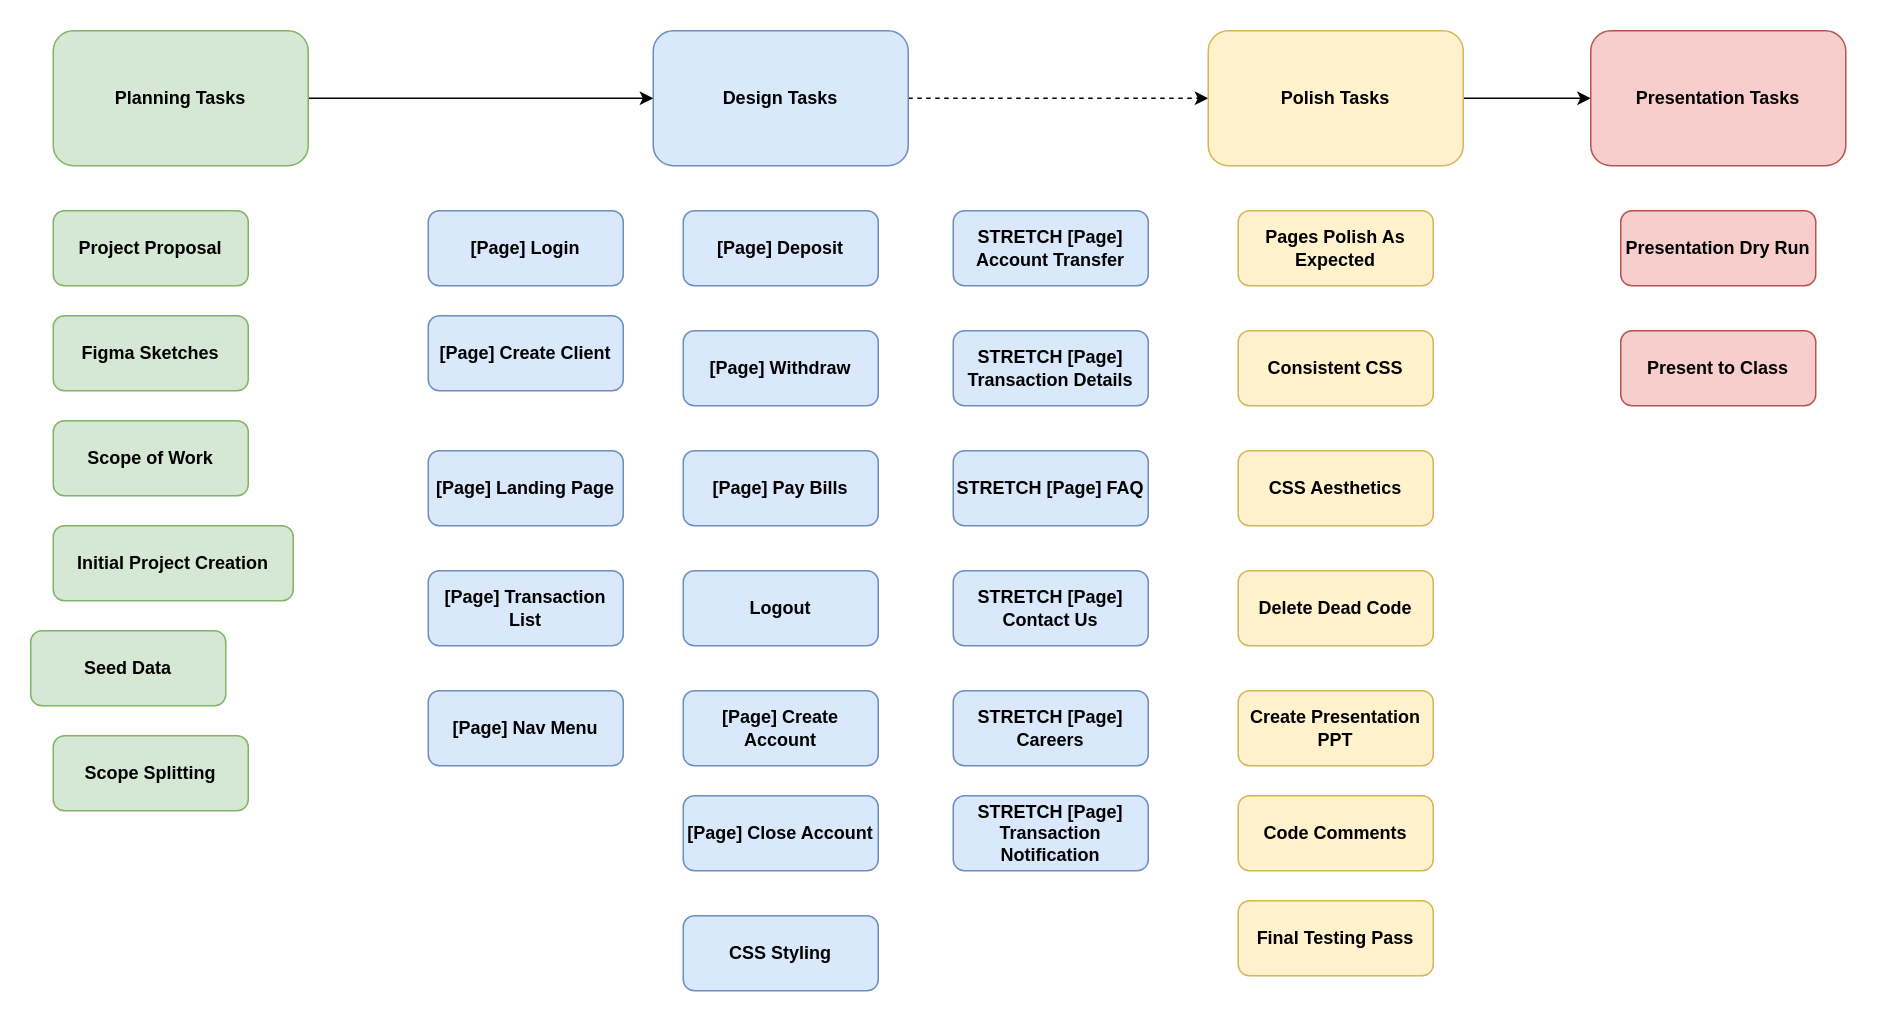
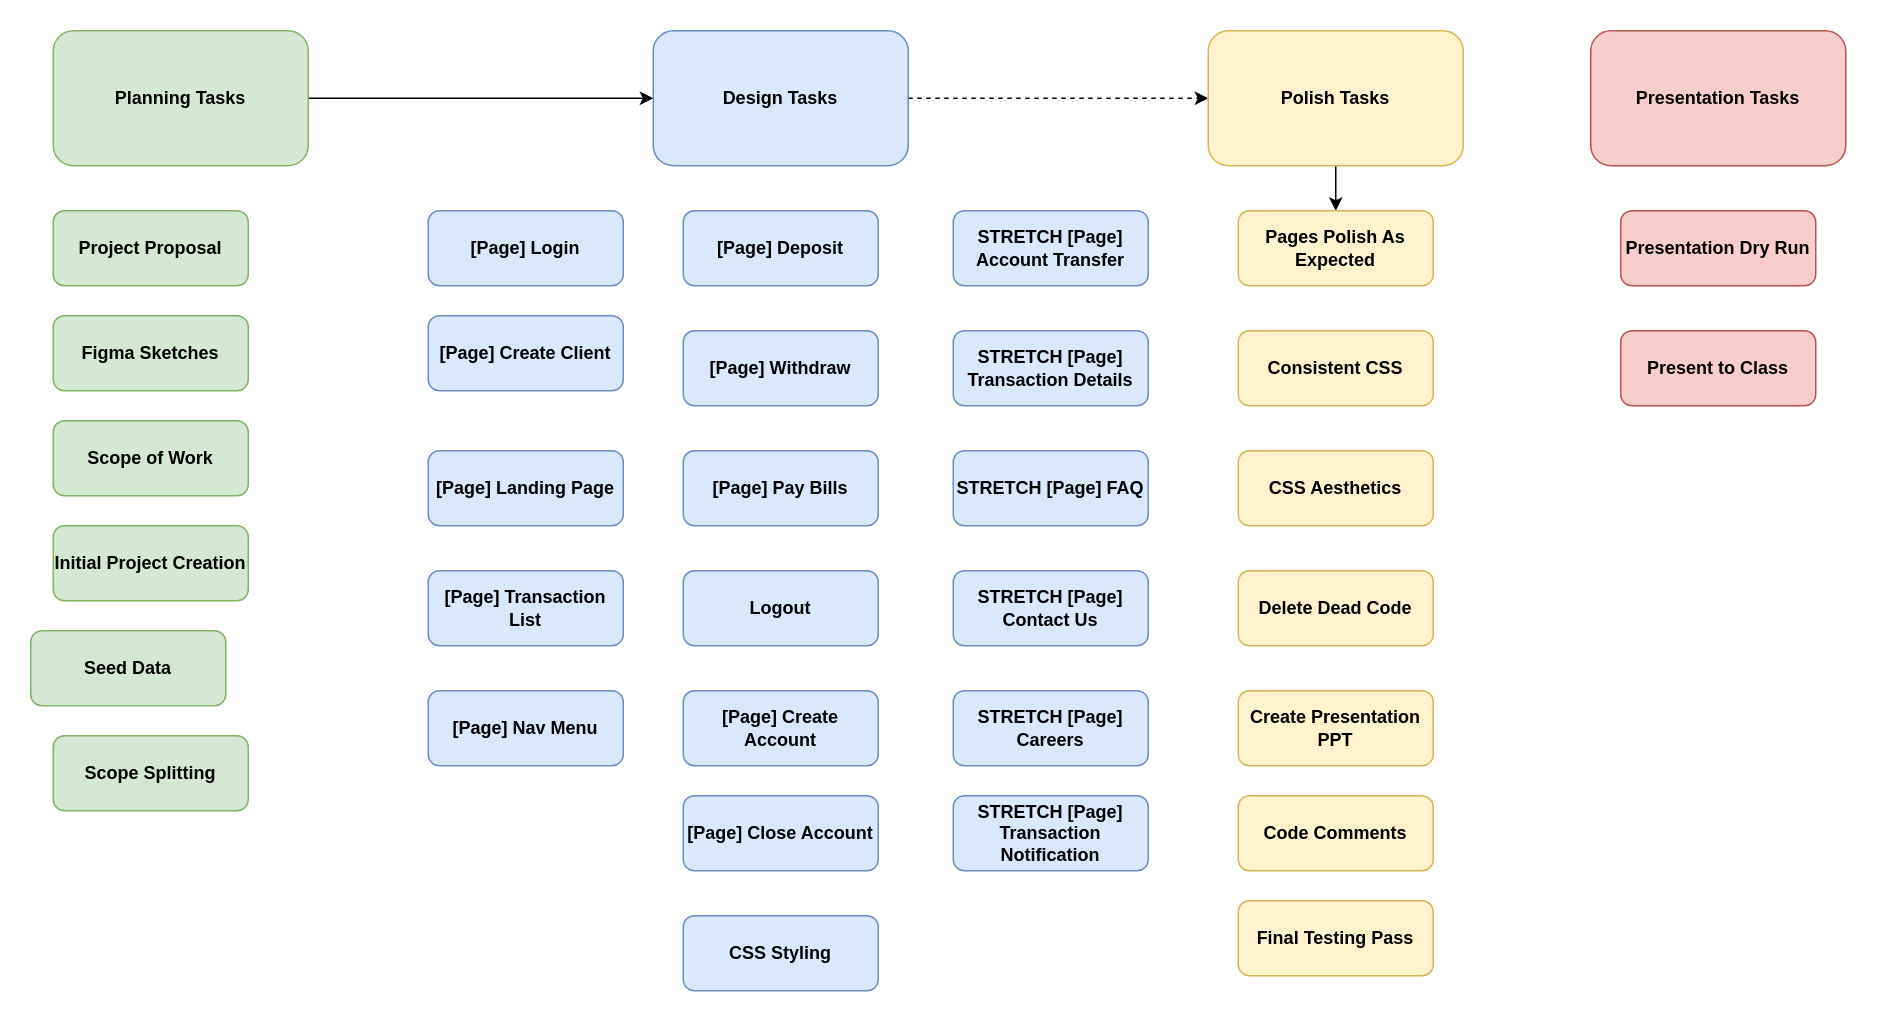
  <mxCell id="0" />
  <mxCell id="1" parent="0" />
  <mxCell id="2" style="edgeStyle=orthogonalEdgeStyle;rounded=0;orthogonalLoop=1;jettySize=auto;html=1;entryX=0;entryY=0.5;entryDx=0;entryDy=0;dashed=1;" edge="1" parent="1" source="3" target="7"><mxGeometry relative="1" as="geometry" /></mxCell>
  <mxCell id="3" value="&lt;b&gt;Design Tasks&lt;/b&gt;" style="rounded=1;whiteSpace=wrap;html=1;fontSize=12;glass=0;strokeWidth=1;shadow=0;fillColor=#dae8fc;strokeColor=#6c8ebf;" vertex="1" parent="1"><mxGeometry x="435" y="20" width="170" height="90" as="geometry" /></mxCell>
  <mxCell id="4" style="edgeStyle=orthogonalEdgeStyle;rounded=0;orthogonalLoop=1;jettySize=auto;html=1;" edge="1" parent="1" source="5" target="3"><mxGeometry relative="1" as="geometry" /></mxCell>
  <mxCell id="5" value="&lt;b&gt;Planning Tasks&lt;/b&gt;" style="rounded=1;whiteSpace=wrap;html=1;fontSize=12;glass=0;strokeWidth=1;shadow=0;fillColor=#d5e8d4;strokeColor=#82b366;" vertex="1" parent="1"><mxGeometry x="35" y="20" width="170" height="90" as="geometry" /></mxCell>
- <mxCell id="6" style="edgeStyle=orthogonalEdgeStyle;rounded=0;orthogonalLoop=1;jettySize=auto;html=1;entryX=0;entryY=0.5;entryDx=0;entryDy=0;" edge="1" parent="1" source="7" target="8"><mxGeometry relative="1" as="geometry" /></mxCell>
+ <mxCell id="6" style="edgeStyle=orthogonalEdgeStyle;rounded=0;orthogonalLoop=1;jettySize=auto;html=1;" edge="1" parent="1" source="7" target="37"><mxGeometry relative="1" as="geometry" /></mxCell>
  <mxCell id="7" value="&lt;b&gt;Polish Tasks&lt;/b&gt;" style="rounded=1;whiteSpace=wrap;html=1;fontSize=12;glass=0;strokeWidth=1;shadow=0;fillColor=#fff2cc;strokeColor=#d6b656;" vertex="1" parent="1"><mxGeometry x="805" y="20" width="170" height="90" as="geometry" /></mxCell>
  <mxCell id="8" value="&lt;b&gt;Presentation Tasks&lt;/b&gt;" style="rounded=1;whiteSpace=wrap;html=1;fontSize=12;glass=0;strokeWidth=1;shadow=0;fillColor=#f8cecc;strokeColor=#b85450;" vertex="1" parent="1"><mxGeometry x="1060" y="20" width="170" height="90" as="geometry" /></mxCell>
  <mxCell id="9" value="&lt;b&gt;Project Proposal&lt;/b&gt;" style="rounded=1;whiteSpace=wrap;html=1;fontSize=12;glass=0;strokeWidth=1;shadow=0;fillColor=#d5e8d4;strokeColor=#82b366;" vertex="1" parent="1"><mxGeometry x="35" y="140" width="130" height="50" as="geometry" /></mxCell>
  <mxCell id="10" value="&lt;b&gt;Figma Sketches&lt;/b&gt;" style="rounded=1;whiteSpace=wrap;html=1;fontSize=12;glass=0;strokeWidth=1;shadow=0;fillColor=#d5e8d4;strokeColor=#82b366;" vertex="1" parent="1"><mxGeometry x="35" y="210" width="130" height="50" as="geometry" /></mxCell>
  <mxCell id="11" value="&lt;b&gt;Scope of Work&lt;/b&gt;" style="rounded=1;whiteSpace=wrap;html=1;fontSize=12;glass=0;strokeWidth=1;shadow=0;fillColor=#d5e8d4;strokeColor=#82b366;" vertex="1" parent="1"><mxGeometry x="35" y="280" width="130" height="50" as="geometry" /></mxCell>
- <mxCell id="12" value="&lt;b&gt;Initial Project Creation&lt;/b&gt;" style="rounded=1;whiteSpace=wrap;html=1;fontSize=12;glass=0;strokeWidth=1;shadow=0;fillColor=#d5e8d4;strokeColor=#82b366;" vertex="1" parent="1"><mxGeometry x="35" y="350" width="160" height="50" as="geometry" /></mxCell>
+ <mxCell id="12" value="&lt;b&gt;Initial Project Creation&lt;/b&gt;" style="rounded=1;whiteSpace=wrap;html=1;fontSize=12;glass=0;strokeWidth=1;shadow=0;fillColor=#d5e8d4;strokeColor=#82b366;" vertex="1" parent="1"><mxGeometry x="35" y="350" width="130" height="50" as="geometry" /></mxCell>
  <mxCell id="13" value="&lt;b&gt;Seed Data&lt;/b&gt;" style="rounded=1;whiteSpace=wrap;html=1;fontSize=12;glass=0;strokeWidth=1;shadow=0;fillColor=#d5e8d4;strokeColor=#82b366;" vertex="1" parent="1"><mxGeometry x="20" y="420" width="130" height="50" as="geometry" /></mxCell>
  <mxCell id="14" value="&lt;b&gt;Scope Splitting&lt;/b&gt;" style="rounded=1;whiteSpace=wrap;html=1;fontSize=12;glass=0;strokeWidth=1;shadow=0;fillColor=#d5e8d4;strokeColor=#82b366;" vertex="1" parent="1"><mxGeometry x="35" y="490" width="130" height="50" as="geometry" /></mxCell>
  <mxCell id="15" value="&lt;b&gt;[Page] Login&lt;/b&gt;" style="rounded=1;whiteSpace=wrap;html=1;fontSize=12;glass=0;strokeWidth=1;shadow=0;fillColor=#dae8fc;strokeColor=#6c8ebf;" vertex="1" parent="1"><mxGeometry x="285" y="140" width="130" height="50" as="geometry" /></mxCell>
  <mxCell id="16" value="&lt;b&gt;[Page] Create Client&lt;/b&gt;" style="rounded=1;whiteSpace=wrap;html=1;fontSize=12;glass=0;strokeWidth=1;shadow=0;fillColor=#dae8fc;strokeColor=#6c8ebf;" vertex="1" parent="1"><mxGeometry x="285" y="210" width="130" height="50" as="geometry" /></mxCell>
  <mxCell id="17" value="&lt;b&gt;[Page] Landing Page&lt;/b&gt;" style="rounded=1;whiteSpace=wrap;html=1;fontSize=12;glass=0;strokeWidth=1;shadow=0;fillColor=#dae8fc;strokeColor=#6c8ebf;" vertex="1" parent="1"><mxGeometry x="285" y="300" width="130" height="50" as="geometry" /></mxCell>
  <mxCell id="18" value="&lt;b&gt;[Page] Transaction List&lt;/b&gt;" style="rounded=1;whiteSpace=wrap;html=1;fontSize=12;glass=0;strokeWidth=1;shadow=0;fillColor=#dae8fc;strokeColor=#6c8ebf;" vertex="1" parent="1"><mxGeometry x="285" y="380" width="130" height="50" as="geometry" /></mxCell>
  <mxCell id="19" value="&lt;b&gt;[Page] Nav Menu&lt;/b&gt;" style="rounded=1;whiteSpace=wrap;html=1;fontSize=12;glass=0;strokeWidth=1;shadow=0;fillColor=#dae8fc;strokeColor=#6c8ebf;" vertex="1" parent="1"><mxGeometry x="285" y="460" width="130" height="50" as="geometry" /></mxCell>
  <mxCell id="20" value="&lt;b&gt;[Page] Deposit&lt;/b&gt;" style="rounded=1;whiteSpace=wrap;html=1;fontSize=12;glass=0;strokeWidth=1;shadow=0;fillColor=#dae8fc;strokeColor=#6c8ebf;" vertex="1" parent="1"><mxGeometry x="455" y="140" width="130" height="50" as="geometry" /></mxCell>
  <mxCell id="21" value="&lt;b&gt;[Page] Withdraw&lt;/b&gt;" style="rounded=1;whiteSpace=wrap;html=1;fontSize=12;glass=0;strokeWidth=1;shadow=0;fillColor=#dae8fc;strokeColor=#6c8ebf;" vertex="1" parent="1"><mxGeometry x="455" y="220" width="130" height="50" as="geometry" /></mxCell>
  <mxCell id="22" value="&lt;b&gt;[Page] Pay Bills&lt;/b&gt;" style="rounded=1;whiteSpace=wrap;html=1;fontSize=12;glass=0;strokeWidth=1;shadow=0;fillColor=#dae8fc;strokeColor=#6c8ebf;" vertex="1" parent="1"><mxGeometry x="455" y="300" width="130" height="50" as="geometry" /></mxCell>
  <mxCell id="23" value="&lt;b&gt;Logout&lt;/b&gt;" style="rounded=1;whiteSpace=wrap;html=1;fontSize=12;glass=0;strokeWidth=1;shadow=0;fillColor=#dae8fc;strokeColor=#6c8ebf;" vertex="1" parent="1"><mxGeometry x="455" y="380" width="130" height="50" as="geometry" /></mxCell>
  <mxCell id="24" value="&lt;b&gt;[Page] Create Account&lt;/b&gt;" style="rounded=1;whiteSpace=wrap;html=1;fontSize=12;glass=0;strokeWidth=1;shadow=0;fillColor=#dae8fc;strokeColor=#6c8ebf;" vertex="1" parent="1"><mxGeometry x="455" y="460" width="130" height="50" as="geometry" /></mxCell>
  <mxCell id="25" value="&lt;b&gt;[Page] Close Account&lt;/b&gt;" style="rounded=1;whiteSpace=wrap;html=1;fontSize=12;glass=0;strokeWidth=1;shadow=0;fillColor=#dae8fc;strokeColor=#6c8ebf;" vertex="1" parent="1"><mxGeometry x="455" y="530" width="130" height="50" as="geometry" /></mxCell>
  <mxCell id="26" value="&lt;b&gt;STRETCH [Page] Transaction Details&lt;/b&gt;" style="rounded=1;whiteSpace=wrap;html=1;fontSize=12;glass=0;strokeWidth=1;shadow=0;fillColor=#dae8fc;strokeColor=#6c8ebf;" vertex="1" parent="1"><mxGeometry x="635" y="220" width="130" height="50" as="geometry" /></mxCell>
  <mxCell id="27" value="&lt;b&gt;STRETCH [Page] FAQ&lt;/b&gt;" style="rounded=1;whiteSpace=wrap;html=1;fontSize=12;glass=0;strokeWidth=1;shadow=0;fillColor=#dae8fc;strokeColor=#6c8ebf;" vertex="1" parent="1"><mxGeometry x="635" y="300" width="130" height="50" as="geometry" /></mxCell>
  <mxCell id="28" value="&lt;b&gt;STRETCH [Page] Contact Us&lt;/b&gt;" style="rounded=1;whiteSpace=wrap;html=1;fontSize=12;glass=0;strokeWidth=1;shadow=0;fillColor=#dae8fc;strokeColor=#6c8ebf;" vertex="1" parent="1"><mxGeometry x="635" y="380" width="130" height="50" as="geometry" /></mxCell>
  <mxCell id="29" value="&lt;b&gt;STRETCH [Page] Careers&lt;/b&gt;" style="rounded=1;whiteSpace=wrap;html=1;fontSize=12;glass=0;strokeWidth=1;shadow=0;fillColor=#dae8fc;strokeColor=#6c8ebf;" vertex="1" parent="1"><mxGeometry x="635" y="460" width="130" height="50" as="geometry" /></mxCell>
  <mxCell id="30" value="&lt;b&gt;STRETCH [Page] Account Transfer&lt;/b&gt;" style="rounded=1;whiteSpace=wrap;html=1;fontSize=12;glass=0;strokeWidth=1;shadow=0;fillColor=#dae8fc;strokeColor=#6c8ebf;" vertex="1" parent="1"><mxGeometry x="635" y="140" width="130" height="50" as="geometry" /></mxCell>
  <mxCell id="31" value="&lt;b&gt;STRETCH [Page] Transaction Notification&lt;/b&gt;" style="rounded=1;whiteSpace=wrap;html=1;fontSize=12;glass=0;strokeWidth=1;shadow=0;fillColor=#dae8fc;strokeColor=#6c8ebf;" vertex="1" parent="1"><mxGeometry x="635" y="530" width="130" height="50" as="geometry" /></mxCell>
  <mxCell id="32" value="&lt;b&gt;CSS Styling&lt;/b&gt;" style="rounded=1;whiteSpace=wrap;html=1;fontSize=12;glass=0;strokeWidth=1;shadow=0;fillColor=#dae8fc;strokeColor=#6c8ebf;" vertex="1" parent="1"><mxGeometry x="455" y="610" width="130" height="50" as="geometry" /></mxCell>
  <mxCell id="33" value="&lt;b&gt;Consistent CSS&lt;/b&gt;" style="rounded=1;whiteSpace=wrap;html=1;fontSize=12;glass=0;strokeWidth=1;shadow=0;fillColor=#fff2cc;strokeColor=#d6b656;" vertex="1" parent="1"><mxGeometry x="825" y="220" width="130" height="50" as="geometry" /></mxCell>
  <mxCell id="34" value="&lt;b&gt;CSS Aesthetics&lt;/b&gt;" style="rounded=1;whiteSpace=wrap;html=1;fontSize=12;glass=0;strokeWidth=1;shadow=0;fillColor=#fff2cc;strokeColor=#d6b656;" vertex="1" parent="1"><mxGeometry x="825" y="300" width="130" height="50" as="geometry" /></mxCell>
  <mxCell id="35" value="&lt;b&gt;Delete Dead Code&lt;/b&gt;" style="rounded=1;whiteSpace=wrap;html=1;fontSize=12;glass=0;strokeWidth=1;shadow=0;fillColor=#fff2cc;strokeColor=#d6b656;" vertex="1" parent="1"><mxGeometry x="825" y="380" width="130" height="50" as="geometry" /></mxCell>
  <mxCell id="36" value="&lt;b&gt;Create Presentation PPT&lt;/b&gt;" style="rounded=1;whiteSpace=wrap;html=1;fontSize=12;glass=0;strokeWidth=1;shadow=0;fillColor=#fff2cc;strokeColor=#d6b656;" vertex="1" parent="1"><mxGeometry x="825" y="460" width="130" height="50" as="geometry" /></mxCell>
  <mxCell id="37" value="&lt;b&gt;Pages Polish As Expected&lt;/b&gt;" style="rounded=1;whiteSpace=wrap;html=1;fontSize=12;glass=0;strokeWidth=1;shadow=0;fillColor=#fff2cc;strokeColor=#d6b656;" vertex="1" parent="1"><mxGeometry x="825" y="140" width="130" height="50" as="geometry" /></mxCell>
  <mxCell id="38" value="&lt;b&gt;Code Comments&lt;/b&gt;" style="rounded=1;whiteSpace=wrap;html=1;fontSize=12;glass=0;strokeWidth=1;shadow=0;fillColor=#fff2cc;strokeColor=#d6b656;" vertex="1" parent="1"><mxGeometry x="825" y="530" width="130" height="50" as="geometry" /></mxCell>
  <mxCell id="39" value="&lt;b&gt;Final Testing Pass&lt;/b&gt;" style="rounded=1;whiteSpace=wrap;html=1;fontSize=12;glass=0;strokeWidth=1;shadow=0;fillColor=#fff2cc;strokeColor=#d6b656;" vertex="1" parent="1"><mxGeometry x="825" y="600" width="130" height="50" as="geometry" /></mxCell>
  <mxCell id="40" value="&lt;b&gt;Present to Class&lt;/b&gt;" style="rounded=1;whiteSpace=wrap;html=1;fontSize=12;glass=0;strokeWidth=1;shadow=0;fillColor=#f8cecc;strokeColor=#b85450;" vertex="1" parent="1"><mxGeometry x="1080" y="220" width="130" height="50" as="geometry" /></mxCell>
  <mxCell id="41" value="&lt;b&gt;Presentation Dry Run&lt;/b&gt;" style="rounded=1;whiteSpace=wrap;html=1;fontSize=12;glass=0;strokeWidth=1;shadow=0;fillColor=#f8cecc;strokeColor=#b85450;" vertex="1" parent="1"><mxGeometry x="1080" y="140" width="130" height="50" as="geometry" /></mxCell>
